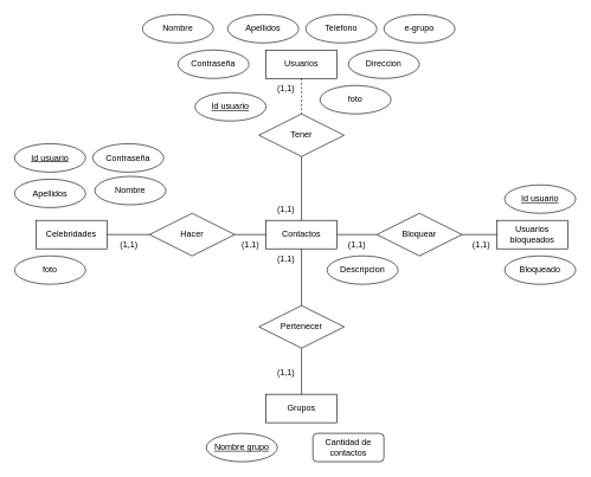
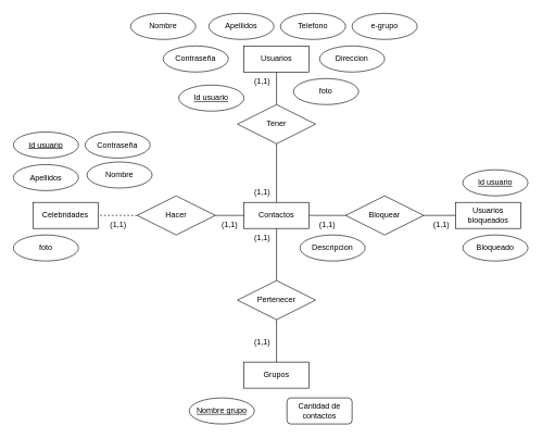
  <mxCell id="0" />
  <mxCell id="1" parent="0" />
  <mxCell id="2" value="Usuarios" style="whiteSpace=wrap;html=1;align=center;" vertex="1" parent="1"><mxGeometry x="374" y="70" width="100" height="40" as="geometry" /></mxCell>
  <mxCell id="3" value="Contactos" style="whiteSpace=wrap;html=1;align=center;" vertex="1" parent="1"><mxGeometry x="374" y="310" width="100" height="40" as="geometry" /></mxCell>
  <mxCell id="4" value="Usuarios bloqueados" style="whiteSpace=wrap;html=1;align=center;" vertex="1" parent="1"><mxGeometry x="699" y="310" width="100" height="40" as="geometry" /></mxCell>
  <mxCell id="5" value="Celebridades" style="whiteSpace=wrap;html=1;align=center;" vertex="1" parent="1"><mxGeometry x="50" y="310" width="100" height="40" as="geometry" /></mxCell>
  <mxCell id="6" value="Grupos" style="whiteSpace=wrap;html=1;align=center;" vertex="1" parent="1"><mxGeometry x="374" y="555" width="100" height="40" as="geometry" /></mxCell>
  <mxCell id="7" value="Tener" style="shape=rhombus;perimeter=rhombusPerimeter;whiteSpace=wrap;html=1;align=center;" vertex="1" parent="1"><mxGeometry x="364" y="160" width="120" height="60" as="geometry" /></mxCell>
  <mxCell id="8" value="Bloquear" style="shape=rhombus;perimeter=rhombusPerimeter;whiteSpace=wrap;html=1;align=center;" vertex="1" parent="1"><mxGeometry x="530" y="300" width="120" height="60" as="geometry" /></mxCell>
  <mxCell id="9" value="Hacer" style="shape=rhombus;perimeter=rhombusPerimeter;whiteSpace=wrap;html=1;align=center;" vertex="1" parent="1"><mxGeometry x="210" y="300" width="120" height="60" as="geometry" /></mxCell>
  <mxCell id="10" value="Pertenecer" style="shape=rhombus;perimeter=rhombusPerimeter;whiteSpace=wrap;html=1;align=center;" vertex="1" parent="1"><mxGeometry x="364" y="430" width="120" height="60" as="geometry" /></mxCell>
- <mxCell id="11" value="" style="endArrow=none;html=1;rounded=0;exitX=0.5;exitY=1;exitDx=0;exitDy=0;entryX=0.5;entryY=0;entryDx=0;entryDy=0;dashed=1;" edge="1" parent="1" source="2" target="7"><mxGeometry relative="1" as="geometry"><mxPoint x="340" y="280" as="sourcePoint" /><mxPoint x="500" y="280" as="targetPoint" /></mxGeometry></mxCell>
+ <mxCell id="11" value="" style="endArrow=none;html=1;rounded=0;exitX=0.5;exitY=1;exitDx=0;exitDy=0;entryX=0.5;entryY=0;entryDx=0;entryDy=0;" edge="1" parent="1" source="2" target="7"><mxGeometry relative="1" as="geometry"><mxPoint x="340" y="280" as="sourcePoint" /><mxPoint x="500" y="280" as="targetPoint" /></mxGeometry></mxCell>
  <mxCell id="12" value="" style="endArrow=none;html=1;rounded=0;exitX=0.5;exitY=1;exitDx=0;exitDy=0;entryX=0.5;entryY=0;entryDx=0;entryDy=0;" edge="1" parent="1" source="7" target="3"><mxGeometry relative="1" as="geometry"><mxPoint x="434" y="120" as="sourcePoint" /><mxPoint x="434" y="170" as="targetPoint" /></mxGeometry></mxCell>
  <mxCell id="13" value="" style="endArrow=none;html=1;rounded=0;exitX=0.5;exitY=0;exitDx=0;exitDy=0;" edge="1" parent="1" source="6"><mxGeometry relative="1" as="geometry"><mxPoint x="434" y="230" as="sourcePoint" /><mxPoint x="424" y="490" as="targetPoint" /></mxGeometry></mxCell>
  <mxCell id="14" value="" style="endArrow=none;html=1;rounded=0;exitX=0.5;exitY=0;exitDx=0;exitDy=0;entryX=0.5;entryY=1;entryDx=0;entryDy=0;" edge="1" parent="1" source="10" target="3"><mxGeometry relative="1" as="geometry"><mxPoint x="434" y="565" as="sourcePoint" /><mxPoint x="434" y="500" as="targetPoint" /></mxGeometry></mxCell>
- <mxCell id="15" value="" style="endArrow=none;html=1;rounded=0;exitX=0;exitY=0.5;exitDx=0;exitDy=0;entryX=1;entryY=0.5;entryDx=0;entryDy=0;" edge="1" parent="1" source="9" target="5"><mxGeometry relative="1" as="geometry"><mxPoint x="434" y="440" as="sourcePoint" /><mxPoint x="434" y="360" as="targetPoint" /></mxGeometry></mxCell>
+ <mxCell id="15" value="" style="endArrow=none;html=1;rounded=0;exitX=0;exitY=0.5;exitDx=0;exitDy=0;entryX=1;entryY=0.5;entryDx=0;entryDy=0;dashed=1;" edge="1" parent="1" source="9" target="5"><mxGeometry relative="1" as="geometry"><mxPoint x="434" y="440" as="sourcePoint" /><mxPoint x="434" y="360" as="targetPoint" /></mxGeometry></mxCell>
  <mxCell id="16" value="" style="endArrow=none;html=1;rounded=0;exitX=0;exitY=0.5;exitDx=0;exitDy=0;entryX=1;entryY=0.5;entryDx=0;entryDy=0;" edge="1" parent="1" source="3" target="9"><mxGeometry relative="1" as="geometry"><mxPoint x="220" y="340" as="sourcePoint" /><mxPoint x="160" y="340" as="targetPoint" /></mxGeometry></mxCell>
  <mxCell id="17" value="" style="endArrow=none;html=1;rounded=0;exitX=0;exitY=0.5;exitDx=0;exitDy=0;entryX=1;entryY=0.5;entryDx=0;entryDy=0;" edge="1" parent="1" source="8" target="3"><mxGeometry relative="1" as="geometry"><mxPoint x="384" y="340" as="sourcePoint" /><mxPoint x="340" y="340" as="targetPoint" /></mxGeometry></mxCell>
  <mxCell id="18" value="" style="endArrow=none;html=1;rounded=0;exitX=0;exitY=0.5;exitDx=0;exitDy=0;entryX=1;entryY=0.5;entryDx=0;entryDy=0;" edge="1" parent="1" source="4" target="8"><mxGeometry relative="1" as="geometry"><mxPoint x="540" y="340" as="sourcePoint" /><mxPoint x="484" y="340" as="targetPoint" /></mxGeometry></mxCell>
  <mxCell id="19" value="Id usuario" style="ellipse;whiteSpace=wrap;html=1;align=center;fontStyle=4;" vertex="1" parent="1"><mxGeometry x="274" y="130" width="100" height="40" as="geometry" /></mxCell>
  <mxCell id="20" value="Apellidos" style="ellipse;whiteSpace=wrap;html=1;align=center;" vertex="1" parent="1"><mxGeometry x="320" y="20" width="100" height="40" as="geometry" /></mxCell>
  <mxCell id="21" value="Nombre" style="ellipse;whiteSpace=wrap;html=1;align=center;" vertex="1" parent="1"><mxGeometry x="200" y="20" width="100" height="40" as="geometry" /></mxCell>
  <mxCell id="22" value="Contraseña" style="ellipse;whiteSpace=wrap;html=1;align=center;" vertex="1" parent="1"><mxGeometry x="250" y="70" width="100" height="40" as="geometry" /></mxCell>
  <mxCell id="23" value="Telefono" style="ellipse;whiteSpace=wrap;html=1;align=center;" vertex="1" parent="1"><mxGeometry x="430" y="20" width="100" height="40" as="geometry" /></mxCell>
  <mxCell id="24" value="e-grupo" style="ellipse;whiteSpace=wrap;html=1;align=center;" vertex="1" parent="1"><mxGeometry x="540" y="20" width="100" height="40" as="geometry" /></mxCell>
  <mxCell id="25" value="Direccion" style="ellipse;whiteSpace=wrap;html=1;align=center;" vertex="1" parent="1"><mxGeometry x="490" y="70" width="100" height="40" as="geometry" /></mxCell>
  <mxCell id="26" value="foto" style="ellipse;whiteSpace=wrap;html=1;align=center;" vertex="1" parent="1"><mxGeometry x="450" y="120" width="100" height="40" as="geometry" /></mxCell>
  <mxCell id="27" value="Nombre grupo" style="ellipse;whiteSpace=wrap;html=1;align=center;fontStyle=4;" vertex="1" parent="1"><mxGeometry x="290" y="610" width="100" height="40" as="geometry" /></mxCell>
  <mxCell id="28" value="Cantidad de contactos" style="whiteSpace=wrap;html=1;align=center;rounded=1;" vertex="1" parent="1"><mxGeometry x="440" y="610" width="100" height="40" as="geometry" /></mxCell>
  <mxCell id="29" value="Descripcion" style="ellipse;whiteSpace=wrap;html=1;align=center;" vertex="1" parent="1"><mxGeometry x="460" y="360" width="100" height="40" as="geometry" /></mxCell>
  <mxCell id="30" value="Nombre" style="ellipse;whiteSpace=wrap;html=1;align=center;" vertex="1" parent="1"><mxGeometry x="133" y="248" width="100" height="40" as="geometry" /></mxCell>
  <mxCell id="31" value="Apellidos" style="ellipse;whiteSpace=wrap;html=1;align=center;" vertex="1" parent="1"><mxGeometry x="20" y="252" width="100" height="40" as="geometry" /></mxCell>
  <mxCell id="32" value="foto" style="ellipse;whiteSpace=wrap;html=1;align=center;" vertex="1" parent="1"><mxGeometry x="20" y="360" width="100" height="40" as="geometry" /></mxCell>
  <mxCell id="33" value="Id usuario" style="ellipse;whiteSpace=wrap;html=1;align=center;fontStyle=4;" vertex="1" parent="1"><mxGeometry x="20" y="202" width="100" height="40" as="geometry" /></mxCell>
  <mxCell id="34" value="Contraseña" style="ellipse;whiteSpace=wrap;html=1;align=center;" vertex="1" parent="1"><mxGeometry x="130" y="202" width="100" height="40" as="geometry" /></mxCell>
  <mxCell id="35" value="Bloqueado" style="ellipse;whiteSpace=wrap;html=1;align=center;" vertex="1" parent="1"><mxGeometry x="710" y="360" width="100" height="40" as="geometry" /></mxCell>
  <mxCell id="36" value="Id usuario" style="ellipse;whiteSpace=wrap;html=1;align=center;fontStyle=4;" vertex="1" parent="1"><mxGeometry x="710" y="260" width="100" height="40" as="geometry" /></mxCell>
  <mxCell id="37" value="(1,1)" style="text;strokeColor=none;fillColor=none;spacingLeft=4;spacingRight=4;overflow=hidden;rotatable=0;points=[[0,0.5],[1,0.5]];portConstraint=eastwest;fontSize=12;" vertex="1" parent="1"><mxGeometry x="384" y="510" width="40" height="30" as="geometry" /></mxCell>
  <mxCell id="38" value="(1,1)" style="text;strokeColor=none;fillColor=none;spacingLeft=4;spacingRight=4;overflow=hidden;rotatable=0;points=[[0,0.5],[1,0.5]];portConstraint=eastwest;fontSize=12;" vertex="1" parent="1"><mxGeometry x="384" y="350" width="40" height="30" as="geometry" /></mxCell>
  <mxCell id="39" value="(1,1)" style="text;strokeColor=none;fillColor=none;spacingLeft=4;spacingRight=4;overflow=hidden;rotatable=0;points=[[0,0.5],[1,0.5]];portConstraint=eastwest;fontSize=12;" vertex="1" parent="1"><mxGeometry x="659" y="330" width="40" height="30" as="geometry" /></mxCell>
  <mxCell id="40" value="(1,1)" style="text;strokeColor=none;fillColor=none;spacingLeft=4;spacingRight=4;overflow=hidden;rotatable=0;points=[[0,0.5],[1,0.5]];portConstraint=eastwest;fontSize=12;" vertex="1" parent="1"><mxGeometry x="484" y="330" width="40" height="30" as="geometry" /></mxCell>
  <mxCell id="41" value="(1,1)" style="text;strokeColor=none;fillColor=none;spacingLeft=4;spacingRight=4;overflow=hidden;rotatable=0;points=[[0,0.5],[1,0.5]];portConstraint=eastwest;fontSize=12;" vertex="1" parent="1"><mxGeometry x="334" y="330" width="40" height="30" as="geometry" /></mxCell>
  <mxCell id="42" value="(1,1)" style="text;strokeColor=none;fillColor=none;spacingLeft=4;spacingRight=4;overflow=hidden;rotatable=0;points=[[0,0.5],[1,0.5]];portConstraint=eastwest;fontSize=12;" vertex="1" parent="1"><mxGeometry x="163" y="330" width="40" height="30" as="geometry" /></mxCell>
  <mxCell id="43" value="(1,1)" style="text;strokeColor=none;fillColor=none;spacingLeft=4;spacingRight=4;overflow=hidden;rotatable=0;points=[[0,0.5],[1,0.5]];portConstraint=eastwest;fontSize=12;" vertex="1" parent="1"><mxGeometry x="384" y="280" width="40" height="30" as="geometry" /></mxCell>
  <mxCell id="44" value="(1,1)" style="text;strokeColor=none;fillColor=none;spacingLeft=4;spacingRight=4;overflow=hidden;rotatable=0;points=[[0,0.5],[1,0.5]];portConstraint=eastwest;fontSize=12;" vertex="1" parent="1"><mxGeometry x="384" y="110" width="40" height="30" as="geometry" /></mxCell>
